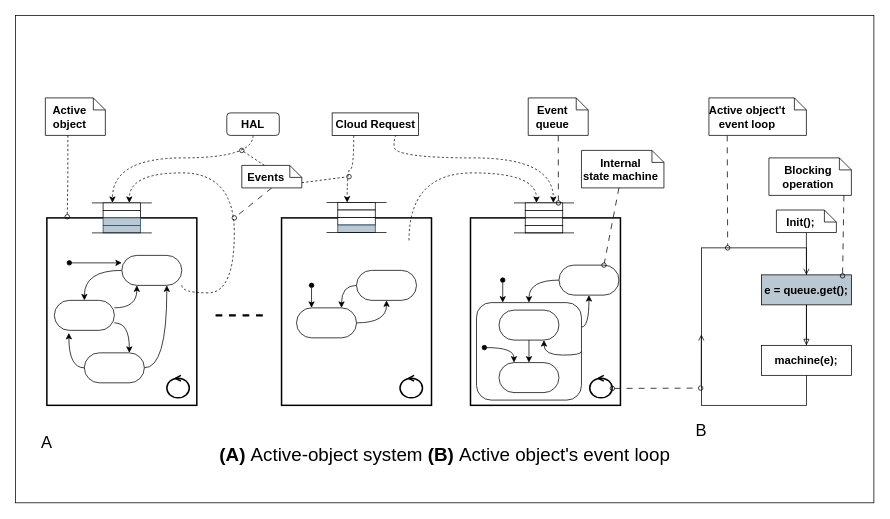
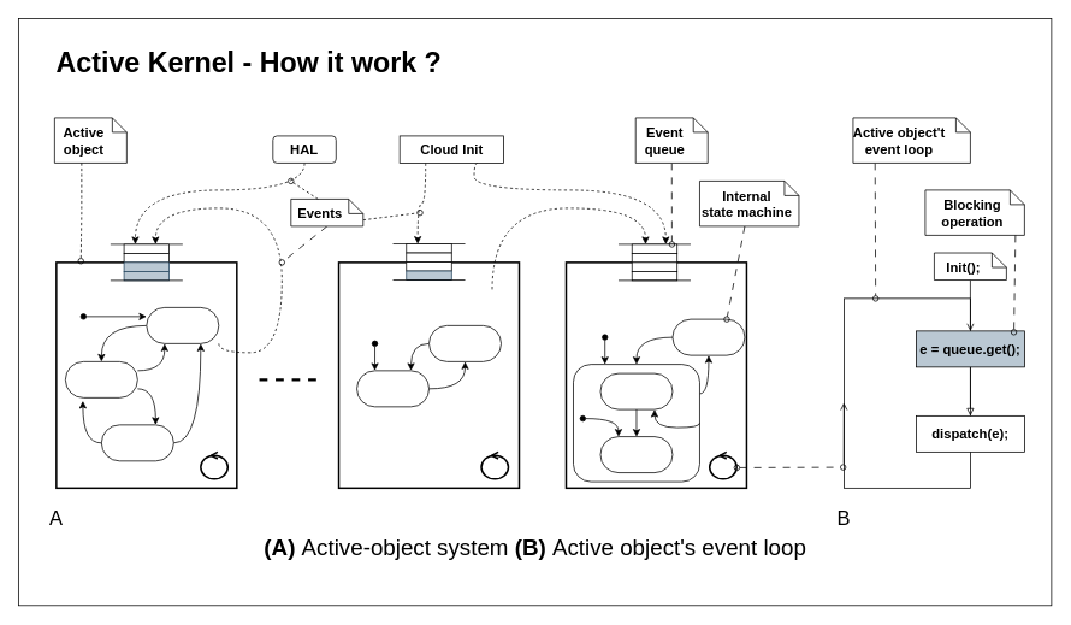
  <mxCell id="0" />
  <mxCell id="1" parent="0" />
  <mxCell id="2" value="" style="rounded=0;whiteSpace=wrap;html=1;" vertex="1" parent="1"><mxGeometry x="20" y="20" width="1145" height="650" as="geometry" /></mxCell>
  <mxCell id="3" value="" style="rounded=0;whiteSpace=wrap;html=1;strokeWidth=2;" vertex="1" parent="1"><mxGeometry x="627" y="290" width="200" height="250" as="geometry" /></mxCell>
  <mxCell id="4" value="" style="rounded=0;whiteSpace=wrap;html=1;strokeWidth=2;" vertex="1" parent="1"><mxGeometry x="375" y="290" width="200" height="250" as="geometry" /></mxCell>
  <mxCell id="5" value="" style="rounded=0;whiteSpace=wrap;html=1;strokeWidth=2;" vertex="1" parent="1"><mxGeometry x="62" y="290" width="200" height="250" as="geometry" /></mxCell>
  <mxCell id="6" style="edgeStyle=orthogonalEdgeStyle;rounded=0;orthogonalLoop=1;jettySize=auto;html=1;exitX=0;exitY=0.5;exitDx=0;exitDy=0;entryX=0.5;entryY=0;entryDx=0;entryDy=0;curved=1;" edge="1" parent="1" source="7" target="11"><mxGeometry relative="1" as="geometry" /></mxCell>
  <mxCell id="7" value="" style="rounded=1;whiteSpace=wrap;html=1;arcSize=50;" vertex="1" parent="1"><mxGeometry x="162" y="340" width="80" height="40" as="geometry" /></mxCell>
  <mxCell id="8" value="" style="endArrow=classic;html=1;rounded=0;entryX=0;entryY=0.25;entryDx=0;entryDy=0;startArrow=oval;startFill=1;" edge="1" parent="1" target="7"><mxGeometry width="50" height="50" relative="1" as="geometry"><mxPoint x="92" y="350" as="sourcePoint" /><mxPoint x="502" y="350" as="targetPoint" /></mxGeometry></mxCell>
  <mxCell id="9" value="" style="edgeStyle=orthogonalEdgeStyle;rounded=0;orthogonalLoop=1;jettySize=auto;html=1;exitX=1;exitY=0.25;exitDx=0;exitDy=0;curved=1;entryX=0.25;entryY=1;entryDx=0;entryDy=0;" edge="1" parent="1" source="11" target="7"><mxGeometry relative="1" as="geometry" /></mxCell>
  <mxCell id="10" style="edgeStyle=orthogonalEdgeStyle;rounded=0;orthogonalLoop=1;jettySize=auto;html=1;exitX=1;exitY=0.75;exitDx=0;exitDy=0;entryX=0.75;entryY=0;entryDx=0;entryDy=0;curved=1;" edge="1" parent="1" source="11" target="13"><mxGeometry relative="1" as="geometry" /></mxCell>
  <mxCell id="11" value="" style="rounded=1;whiteSpace=wrap;html=1;arcSize=50;" vertex="1" parent="1"><mxGeometry x="72" y="400" width="80" height="40" as="geometry" /></mxCell>
  <mxCell id="12" style="edgeStyle=orthogonalEdgeStyle;rounded=0;orthogonalLoop=1;jettySize=auto;html=1;exitX=1;exitY=0.5;exitDx=0;exitDy=0;entryX=0.75;entryY=1;entryDx=0;entryDy=0;curved=1;" edge="1" parent="1" source="13" target="7"><mxGeometry relative="1" as="geometry" /></mxCell>
  <mxCell id="13" value="" style="rounded=1;whiteSpace=wrap;html=1;arcSize=50;" vertex="1" parent="1"><mxGeometry x="112" y="470" width="80" height="40" as="geometry" /></mxCell>
  <mxCell id="14" style="edgeStyle=orthogonalEdgeStyle;rounded=0;orthogonalLoop=1;jettySize=auto;html=1;exitX=0;exitY=0.5;exitDx=0;exitDy=0;entryX=0.242;entryY=1.086;entryDx=0;entryDy=0;entryPerimeter=0;curved=1;" edge="1" parent="1" source="13" target="11"><mxGeometry relative="1" as="geometry" /></mxCell>
  <mxCell id="15" style="edgeStyle=orthogonalEdgeStyle;rounded=0;orthogonalLoop=1;jettySize=auto;html=1;exitX=0.25;exitY=0;exitDx=0;exitDy=0;startArrow=classic;startFill=1;endArrow=oval;endFill=1;" edge="1" parent="1" source="17"><mxGeometry relative="1" as="geometry"><mxPoint x="415" y="380" as="targetPoint" /></mxGeometry></mxCell>
  <mxCell id="16" style="edgeStyle=orthogonalEdgeStyle;rounded=0;orthogonalLoop=1;jettySize=auto;html=1;exitX=1;exitY=0.5;exitDx=0;exitDy=0;entryX=0.5;entryY=1;entryDx=0;entryDy=0;curved=1;" edge="1" parent="1" source="17" target="19"><mxGeometry relative="1" as="geometry" /></mxCell>
  <mxCell id="17" value="" style="rounded=1;whiteSpace=wrap;html=1;arcSize=50;" vertex="1" parent="1"><mxGeometry x="395" y="410" width="80" height="40" as="geometry" /></mxCell>
  <mxCell id="18" style="edgeStyle=orthogonalEdgeStyle;rounded=0;orthogonalLoop=1;jettySize=auto;html=1;exitX=0;exitY=0.5;exitDx=0;exitDy=0;entryX=0.75;entryY=0;entryDx=0;entryDy=0;curved=1;" edge="1" parent="1" source="19" target="17"><mxGeometry relative="1" as="geometry" /></mxCell>
  <mxCell id="19" value="" style="rounded=1;whiteSpace=wrap;html=1;arcSize=50;" vertex="1" parent="1"><mxGeometry x="475" y="360" width="80" height="40" as="geometry" /></mxCell>
  <mxCell id="20" style="edgeStyle=orthogonalEdgeStyle;rounded=0;orthogonalLoop=1;jettySize=auto;html=1;exitX=0.25;exitY=0;exitDx=0;exitDy=0;startArrow=classic;startFill=1;endArrow=oval;endFill=1;" edge="1" parent="1" source="22"><mxGeometry relative="1" as="geometry"><mxPoint x="670" y="373" as="targetPoint" /></mxGeometry></mxCell>
  <mxCell id="21" style="edgeStyle=orthogonalEdgeStyle;rounded=0;orthogonalLoop=1;jettySize=auto;html=1;exitX=1;exitY=0.25;exitDx=0;exitDy=0;entryX=0.5;entryY=1;entryDx=0;entryDy=0;curved=1;" edge="1" parent="1" source="22" target="29"><mxGeometry relative="1" as="geometry"><Array as="points"><mxPoint x="785" y="436" /></Array></mxGeometry></mxCell>
  <mxCell id="22" value="" style="rounded=1;whiteSpace=wrap;html=1;" vertex="1" parent="1"><mxGeometry x="635" y="403" width="140" height="130" as="geometry" /></mxCell>
  <mxCell id="23" value="" style="rounded=1;whiteSpace=wrap;html=1;arcSize=50;" vertex="1" parent="1"><mxGeometry x="665" y="413" width="80" height="40" as="geometry" /></mxCell>
  <mxCell id="24" style="edgeStyle=orthogonalEdgeStyle;rounded=0;orthogonalLoop=1;jettySize=auto;html=1;exitX=0.25;exitY=0;exitDx=0;exitDy=0;startArrow=classic;startFill=1;endArrow=oval;endFill=1;curved=1;" edge="1" parent="1" source="25"><mxGeometry relative="1" as="geometry"><mxPoint x="645" y="463" as="targetPoint" /></mxGeometry></mxCell>
  <mxCell id="25" value="" style="rounded=1;whiteSpace=wrap;html=1;arcSize=50;" vertex="1" parent="1"><mxGeometry x="665" y="483" width="80" height="40" as="geometry" /></mxCell>
  <mxCell id="26" style="edgeStyle=orthogonalEdgeStyle;rounded=0;orthogonalLoop=1;jettySize=auto;html=1;exitX=0.5;exitY=1;exitDx=0;exitDy=0;" edge="1" parent="1" source="23"><mxGeometry relative="1" as="geometry"><mxPoint x="705" y="483" as="targetPoint" /></mxGeometry></mxCell>
  <mxCell id="27" style="edgeStyle=orthogonalEdgeStyle;rounded=0;orthogonalLoop=1;jettySize=auto;html=1;exitX=1;exitY=0.5;exitDx=0;exitDy=0;entryX=0.75;entryY=1;entryDx=0;entryDy=0;curved=1;" edge="1" parent="1" source="22" target="23"><mxGeometry relative="1" as="geometry"><Array as="points"><mxPoint x="775" y="473" /><mxPoint x="725" y="473" /></Array></mxGeometry></mxCell>
  <mxCell id="28" style="edgeStyle=orthogonalEdgeStyle;rounded=0;orthogonalLoop=1;jettySize=auto;html=1;exitX=0;exitY=0.5;exitDx=0;exitDy=0;entryX=0.5;entryY=0;entryDx=0;entryDy=0;curved=1;" edge="1" parent="1" source="29" target="22"><mxGeometry relative="1" as="geometry" /></mxCell>
  <mxCell id="29" value="" style="rounded=1;whiteSpace=wrap;html=1;arcSize=50;" vertex="1" parent="1"><mxGeometry x="745" y="353" width="80" height="40" as="geometry" /></mxCell>
  <mxCell id="30" value="" style="ellipse;shape=umlControl;whiteSpace=wrap;html=1;strokeWidth=2;" vertex="1" parent="1"><mxGeometry x="222" y="500" width="30" height="30" as="geometry" /></mxCell>
  <mxCell id="31" value="" style="ellipse;shape=umlControl;whiteSpace=wrap;html=1;strokeWidth=2;" vertex="1" parent="1"><mxGeometry x="533" y="500" width="30" height="30" as="geometry" /></mxCell>
  <mxCell id="32" value="" style="ellipse;shape=umlControl;whiteSpace=wrap;html=1;strokeWidth=2;" vertex="1" parent="1"><mxGeometry x="786" y="500" width="30" height="30" as="geometry" /></mxCell>
  <mxCell id="33" value="" style="endArrow=none;dashed=1;html=1;strokeWidth=3;rounded=0;" edge="1" parent="1"><mxGeometry width="50" height="50" relative="1" as="geometry"><mxPoint x="287" y="420" as="sourcePoint" /><mxPoint x="357" y="420" as="targetPoint" /></mxGeometry></mxCell>
  <mxCell id="34" value="" style="endArrow=none;html=1;rounded=0;" edge="1" parent="1"><mxGeometry width="50" height="50" relative="1" as="geometry"><mxPoint x="122" y="270" as="sourcePoint" /><mxPoint x="202" y="270" as="targetPoint" /></mxGeometry></mxCell>
  <mxCell id="35" value="" style="rounded=0;whiteSpace=wrap;html=1;" vertex="1" parent="1"><mxGeometry x="137" y="270" width="50" height="10" as="geometry" /></mxCell>
  <mxCell id="36" value="" style="rounded=0;whiteSpace=wrap;html=1;" vertex="1" parent="1"><mxGeometry x="137" y="280" width="50" height="10" as="geometry" /></mxCell>
  <mxCell id="37" value="" style="rounded=0;whiteSpace=wrap;html=1;fillColor=#bac8d3;strokeColor=#23445d;" vertex="1" parent="1"><mxGeometry x="137" y="290" width="50" height="10" as="geometry" /></mxCell>
  <mxCell id="38" value="" style="rounded=0;whiteSpace=wrap;html=1;fillColor=#bac8d3;strokeColor=#23445d;" vertex="1" parent="1"><mxGeometry x="137" y="300" width="50" height="10" as="geometry" /></mxCell>
  <mxCell id="39" value="" style="endArrow=none;html=1;rounded=0;" edge="1" parent="1"><mxGeometry width="50" height="50" relative="1" as="geometry"><mxPoint x="122" y="310" as="sourcePoint" /><mxPoint x="202" y="310" as="targetPoint" /></mxGeometry></mxCell>
  <mxCell id="40" value="" style="endArrow=none;html=1;rounded=0;" edge="1" parent="1"><mxGeometry width="50" height="50" relative="1" as="geometry"><mxPoint x="435" y="269.52" as="sourcePoint" /><mxPoint x="515" y="269.52" as="targetPoint" /></mxGeometry></mxCell>
  <mxCell id="41" value="" style="rounded=0;whiteSpace=wrap;html=1;" vertex="1" parent="1"><mxGeometry x="450" y="269.52" width="50" height="10" as="geometry" /></mxCell>
  <mxCell id="42" value="" style="rounded=0;whiteSpace=wrap;html=1;" vertex="1" parent="1"><mxGeometry x="450" y="279.52" width="50" height="10" as="geometry" /></mxCell>
  <mxCell id="43" value="" style="rounded=0;whiteSpace=wrap;html=1;" vertex="1" parent="1"><mxGeometry x="450" y="289.52" width="50" height="10" as="geometry" /></mxCell>
  <mxCell id="44" value="" style="rounded=0;whiteSpace=wrap;html=1;fillColor=#bac8d3;strokeColor=#23445d;" vertex="1" parent="1"><mxGeometry x="450" y="299.52" width="50" height="10" as="geometry" /></mxCell>
  <mxCell id="45" value="" style="endArrow=none;html=1;rounded=0;" edge="1" parent="1"><mxGeometry width="50" height="50" relative="1" as="geometry"><mxPoint x="435" y="309.52" as="sourcePoint" /><mxPoint x="515" y="309.52" as="targetPoint" /></mxGeometry></mxCell>
  <mxCell id="46" value="" style="endArrow=none;html=1;rounded=0;" edge="1" parent="1"><mxGeometry width="50" height="50" relative="1" as="geometry"><mxPoint x="685" y="270" as="sourcePoint" /><mxPoint x="765" y="270" as="targetPoint" /></mxGeometry></mxCell>
  <mxCell id="47" value="" style="rounded=0;whiteSpace=wrap;html=1;" vertex="1" parent="1"><mxGeometry x="700" y="270" width="50" height="10" as="geometry" /></mxCell>
  <mxCell id="48" value="" style="rounded=0;whiteSpace=wrap;html=1;" vertex="1" parent="1"><mxGeometry x="700" y="280" width="50" height="10" as="geometry" /></mxCell>
  <mxCell id="49" value="" style="rounded=0;whiteSpace=wrap;html=1;" vertex="1" parent="1"><mxGeometry x="700" y="290" width="50" height="10" as="geometry" /></mxCell>
  <mxCell id="50" value="" style="rounded=0;whiteSpace=wrap;html=1;" vertex="1" parent="1"><mxGeometry x="700" y="300" width="50" height="10" as="geometry" /></mxCell>
  <mxCell id="51" value="" style="endArrow=none;html=1;rounded=0;" edge="1" parent="1"><mxGeometry width="50" height="50" relative="1" as="geometry"><mxPoint x="685" y="310" as="sourcePoint" /><mxPoint x="765" y="310" as="targetPoint" /></mxGeometry></mxCell>
  <mxCell id="52" value="" style="curved=1;endArrow=classic;html=1;rounded=0;exitX=1;exitY=1;exitDx=0;exitDy=0;edgeStyle=orthogonalEdgeStyle;dashed=1;" edge="1" parent="1" source="7"><mxGeometry width="50" height="50" relative="1" as="geometry"><mxPoint x="292" y="420" as="sourcePoint" /><mxPoint x="172" y="270" as="targetPoint" /><Array as="points"><mxPoint x="242" y="390" /><mxPoint x="312" y="390" /><mxPoint x="312" y="230" /><mxPoint x="172" y="230" /></Array></mxGeometry></mxCell>
  <mxCell id="53" style="edgeStyle=orthogonalEdgeStyle;rounded=0;orthogonalLoop=1;jettySize=auto;html=1;exitX=0.5;exitY=1;exitDx=0;exitDy=0;entryX=0.25;entryY=0;entryDx=0;entryDy=0;curved=1;dashed=1;" edge="1" parent="1" source="54" target="35"><mxGeometry relative="1" as="geometry"><Array as="points"><mxPoint x="337" y="210" /><mxPoint x="150" y="210" /></Array></mxGeometry></mxCell>
  <mxCell id="54" value="&lt;font style=&quot;font-size: 15px;&quot;&gt;&lt;b&gt;HAL&lt;/b&gt;&lt;/font&gt;" style="whiteSpace=wrap;html=1;rounded=1;" vertex="1" parent="1"><mxGeometry x="302" y="150" width="70" height="30" as="geometry" /></mxCell>
  <mxCell id="55" style="rounded=0;orthogonalLoop=1;jettySize=auto;html=1;exitX=0.5;exitY=1;exitDx=0;exitDy=0;exitPerimeter=0;endArrow=oval;endFill=0;dashed=1;dashPattern=8 8;" edge="1" parent="1" source="57"><mxGeometry relative="1" as="geometry"><mxPoint x="312" y="290" as="targetPoint" /></mxGeometry></mxCell>
  <mxCell id="56" style="rounded=0;orthogonalLoop=1;jettySize=auto;html=1;exitX=0;exitY=0;exitDx=80;exitDy=23;exitPerimeter=0;endArrow=oval;endFill=0;dashed=1;" edge="1" parent="1" source="57"><mxGeometry relative="1" as="geometry"><mxPoint x="465" y="235" as="targetPoint" /></mxGeometry></mxCell>
  <mxCell id="57" value="" style="shape=note2;boundedLbl=1;whiteSpace=wrap;html=1;size=16;verticalAlign=top;align=center;" vertex="1" parent="1"><mxGeometry x="322" y="220" width="80" height="30" as="geometry" /></mxCell>
  <mxCell id="58" value="Events" style="resizeWidth=1;part=1;strokeColor=none;fillColor=none;align=center;spacingLeft=5;verticalAlign=middle;fontSize=15;fontStyle=1" vertex="1" parent="57"><mxGeometry width="60" height="30" relative="1" as="geometry" /></mxCell>
  <mxCell id="59" style="rounded=0;orthogonalLoop=1;jettySize=auto;html=1;exitX=0.5;exitY=0;exitDx=0;exitDy=0;dashed=1;endArrow=oval;endFill=0;" edge="1" parent="1" source="58"><mxGeometry relative="1" as="geometry"><mxPoint x="322" y="200" as="targetPoint" /></mxGeometry></mxCell>
  <mxCell id="60" style="edgeStyle=orthogonalEdgeStyle;rounded=0;orthogonalLoop=1;jettySize=auto;html=1;exitX=0.25;exitY=1;exitDx=0;exitDy=0;entryX=0.25;entryY=0;entryDx=0;entryDy=0;curved=1;dashed=1;" edge="1" parent="1" source="62" target="41"><mxGeometry relative="1" as="geometry"><mxPoint x="447.463" y="230.926" as="targetPoint" /></mxGeometry></mxCell>
  <mxCell id="61" style="edgeStyle=orthogonalEdgeStyle;rounded=0;orthogonalLoop=1;jettySize=auto;html=1;exitX=0.75;exitY=1;exitDx=0;exitDy=0;entryX=0.75;entryY=0;entryDx=0;entryDy=0;curved=1;dashed=1;" edge="1" parent="1" source="62" target="47"><mxGeometry relative="1" as="geometry"><mxPoint x="735" y="270" as="targetPoint" /><Array as="points"><mxPoint x="525" y="180" /><mxPoint x="525" y="210" /><mxPoint x="738" y="210" /></Array></mxGeometry></mxCell>
- <mxCell id="62" value="&lt;font style=&quot;font-size: 15px;&quot;&gt;&lt;b&gt;Cloud Request&lt;/b&gt;&lt;/font&gt;" style="rounded=0;whiteSpace=wrap;html=1;" vertex="1" parent="1"><mxGeometry x="442.5" y="150" width="115" height="30" as="geometry" /></mxCell>
+ <mxCell id="62" value="&lt;font style=&quot;font-size: 15px;&quot;&gt;&lt;b&gt;Cloud Init&lt;/b&gt;&lt;/font&gt;" style="rounded=0;whiteSpace=wrap;html=1;" vertex="1" parent="1"><mxGeometry x="442.5" y="150" width="115" height="30" as="geometry" /></mxCell>
  <mxCell id="63" value="" style="endArrow=classic;html=1;rounded=0;edgeStyle=orthogonalEdgeStyle;curved=1;dashed=1;" edge="1" parent="1"><mxGeometry width="50" height="50" relative="1" as="geometry"><mxPoint x="545" y="320" as="sourcePoint" /><mxPoint x="715" y="270" as="targetPoint" /><Array as="points"><mxPoint x="545" y="230" /><mxPoint x="715" y="230" /></Array></mxGeometry></mxCell>
  <mxCell id="64" value="" style="shape=note2;boundedLbl=1;whiteSpace=wrap;html=1;size=16;verticalAlign=top;align=center;" vertex="1" parent="1"><mxGeometry x="60" y="130" width="80" height="50" as="geometry" /></mxCell>
  <mxCell id="65" value="Active&#10;object" style="resizeWidth=1;part=1;strokeColor=none;fillColor=none;align=center;spacingLeft=5;verticalAlign=middle;fontSize=15;fontStyle=1" vertex="1" parent="64"><mxGeometry width="60" height="50" relative="1" as="geometry" /></mxCell>
  <mxCell id="66" style="edgeStyle=orthogonalEdgeStyle;rounded=0;orthogonalLoop=1;jettySize=auto;html=1;exitX=0.5;exitY=1;exitDx=0;exitDy=0;entryX=0.136;entryY=-0.006;entryDx=0;entryDy=0;entryPerimeter=0;endArrow=oval;endFill=0;dashed=1;" edge="1" parent="1" source="65" target="5"><mxGeometry relative="1" as="geometry" /></mxCell>
  <mxCell id="67" value="" style="rounded=0;orthogonalLoop=1;jettySize=auto;html=1;endArrow=oval;endFill=0;entryX=0.885;entryY=0.008;entryDx=0;entryDy=0;entryPerimeter=0;dashed=1;dashPattern=8 8;" edge="1" parent="1" source="68" target="47"><mxGeometry relative="1" as="geometry" /></mxCell>
  <mxCell id="68" value="" style="shape=note2;boundedLbl=1;whiteSpace=wrap;html=1;size=16;verticalAlign=top;align=center;" vertex="1" parent="1"><mxGeometry x="704" y="130" width="80" height="50" as="geometry" /></mxCell>
  <mxCell id="69" value="Event&#10;queue" style="resizeWidth=1;part=1;strokeColor=none;fillColor=none;align=center;spacingLeft=5;verticalAlign=middle;fontSize=15;fontStyle=1" vertex="1" parent="68"><mxGeometry width="60" height="50" relative="1" as="geometry" /></mxCell>
  <mxCell id="70" value="" style="shape=note2;boundedLbl=1;whiteSpace=wrap;html=1;size=16;verticalAlign=top;align=center;" vertex="1" parent="1"><mxGeometry x="775" y="200" width="110" height="50" as="geometry" /></mxCell>
  <mxCell id="71" value="Internal&#10;state machine" style="resizeWidth=1;part=1;strokeColor=none;fillColor=none;align=center;spacingLeft=5;verticalAlign=middle;fontSize=15;fontStyle=1" vertex="1" parent="70"><mxGeometry width="100" height="50" relative="1" as="geometry" /></mxCell>
  <mxCell id="72" style="rounded=0;orthogonalLoop=1;jettySize=auto;html=1;exitX=0.5;exitY=1;exitDx=0;exitDy=0;entryX=0.75;entryY=0;entryDx=0;entryDy=0;endArrow=oval;endFill=0;dashed=1;dashPattern=8 8;" edge="1" parent="1" source="71" target="29"><mxGeometry relative="1" as="geometry" /></mxCell>
- <mxCell id="73" value="&lt;font style=&quot;font-size: 22px;&quot;&gt;A&lt;/font&gt;" style="text;html=1;align=center;verticalAlign=middle;whiteSpace=wrap;rounded=0;" vertex="1" parent="1"><mxGeometry x="32" y="575" width="60" height="30" as="geometry" /></mxCell>
+ <mxCell id="73" value="&lt;font style=&quot;font-size: 22px;&quot;&gt;A&lt;/font&gt;" style="text;html=1;align=center;verticalAlign=middle;whiteSpace=wrap;rounded=0;" vertex="1" parent="1"><mxGeometry x="32" y="560" width="60" height="30" as="geometry" /></mxCell>
  <mxCell id="74" value="" style="rounded=0;whiteSpace=wrap;html=1;" vertex="1" parent="1"><mxGeometry x="935" y="330" width="140" height="210" as="geometry" /></mxCell>
  <mxCell id="75" value="" style="edgeStyle=orthogonalEdgeStyle;rounded=0;orthogonalLoop=1;jettySize=auto;html=1;endArrow=block;endFill=0;" edge="1" parent="1" source="76" target="77"><mxGeometry relative="1" as="geometry" /></mxCell>
  <mxCell id="76" value="&lt;font style=&quot;font-size: 15px;&quot;&gt;&lt;b&gt;e = queue.get();&lt;/b&gt;&lt;/font&gt;" style="rounded=0;whiteSpace=wrap;html=1;fillColor=#bac8d3;" vertex="1" parent="1"><mxGeometry x="1015" y="366" width="120" height="40" as="geometry" /></mxCell>
- <mxCell id="77" value="&lt;font style=&quot;font-size: 15px;&quot;&gt;&lt;b&gt;machine(e);&lt;/b&gt;&lt;/font&gt;" style="rounded=0;whiteSpace=wrap;html=1;" vertex="1" parent="1"><mxGeometry x="1015" y="460" width="120" height="40" as="geometry" /></mxCell>
+ <mxCell id="77" value="&lt;font style=&quot;font-size: 15px;&quot;&gt;&lt;b&gt;dispatch(e);&lt;/b&gt;&lt;/font&gt;" style="rounded=0;whiteSpace=wrap;html=1;" vertex="1" parent="1"><mxGeometry x="1015" y="460" width="120" height="40" as="geometry" /></mxCell>
  <mxCell id="78" value="" style="endArrow=oval;html=1;rounded=0;exitX=1.007;exitY=0.582;exitDx=0;exitDy=0;exitPerimeter=0;startArrow=oval;startFill=0;endFill=0;dashed=1;dashPattern=8 8;" edge="1" parent="1" source="32"><mxGeometry width="50" height="50" relative="1" as="geometry"><mxPoint x="855" y="560" as="sourcePoint" /><mxPoint x="934" y="517" as="targetPoint" /></mxGeometry></mxCell>
  <mxCell id="79" value="" style="endArrow=open;html=1;rounded=0;exitX=-0.002;exitY=0.87;exitDx=0;exitDy=0;exitPerimeter=0;entryX=-0.001;entryY=0.55;entryDx=0;entryDy=0;entryPerimeter=0;endFill=0;" edge="1" parent="1" source="74" target="74"><mxGeometry width="50" height="50" relative="1" as="geometry"><mxPoint x="905" y="470" as="sourcePoint" /><mxPoint x="955" y="420" as="targetPoint" /></mxGeometry></mxCell>
  <mxCell id="80" value="" style="rounded=0;orthogonalLoop=1;jettySize=auto;html=1;exitX=0.25;exitY=1;exitDx=0;exitDy=0;endArrow=oval;endFill=0;dashed=1;dashPattern=8 8;entryX=0.25;entryY=0;entryDx=0;entryDy=0;" edge="1" parent="1" source="82" target="74"><mxGeometry relative="1" as="geometry"><mxPoint x="969" y="290" as="targetPoint" /></mxGeometry></mxCell>
  <mxCell id="81" value="" style="shape=note2;boundedLbl=1;whiteSpace=wrap;html=1;size=16;verticalAlign=top;align=center;" vertex="1" parent="1"><mxGeometry x="945" y="130" width="130" height="50" as="geometry" /></mxCell>
  <mxCell id="82" value="Active object't&#10;event loop" style="resizeWidth=1;part=1;strokeColor=none;fillColor=none;align=center;spacingLeft=5;verticalAlign=middle;fontSize=15;fontStyle=1" vertex="1" parent="81"><mxGeometry width="97.5" height="50" relative="1" as="geometry" /></mxCell>
  <mxCell id="83" value="" style="shape=note2;boundedLbl=1;whiteSpace=wrap;html=1;size=16;verticalAlign=top;align=center;" vertex="1" parent="1"><mxGeometry x="1025" y="210" width="110" height="50" as="geometry" /></mxCell>
  <mxCell id="84" value="Blocking&#10;operation" style="resizeWidth=1;part=1;strokeColor=none;fillColor=none;align=center;spacingLeft=5;verticalAlign=middle;fontSize=15;fontStyle=1" vertex="1" parent="83"><mxGeometry width="100" height="50" relative="1" as="geometry" /></mxCell>
  <mxCell id="85" value="" style="edgeStyle=orthogonalEdgeStyle;rounded=0;orthogonalLoop=1;jettySize=auto;html=1;endArrow=open;endFill=0;" edge="1" parent="1" source="86" target="76"><mxGeometry relative="1" as="geometry" /></mxCell>
  <mxCell id="86" value="" style="shape=note2;boundedLbl=1;whiteSpace=wrap;html=1;size=16;verticalAlign=top;align=center;" vertex="1" parent="1"><mxGeometry x="1035" y="279.52" width="80" height="30" as="geometry" /></mxCell>
  <mxCell id="87" value="Init();" style="resizeWidth=1;part=1;strokeColor=none;fillColor=none;align=center;spacingLeft=5;verticalAlign=middle;fontSize=15;fontStyle=1" vertex="1" parent="86"><mxGeometry width="60" height="30" relative="1" as="geometry" /></mxCell>
  <mxCell id="88" value="" style="endArrow=oval;html=1;rounded=0;entryX=0.902;entryY=0.032;entryDx=0;entryDy=0;endFill=0;dashed=1;dashPattern=8 8;entryPerimeter=0;" edge="1" parent="1" target="76"><mxGeometry width="50" height="50" relative="1" as="geometry"><mxPoint x="1125" y="260" as="sourcePoint" /><mxPoint x="1124" y="350" as="targetPoint" /></mxGeometry></mxCell>
  <mxCell id="89" value="&lt;span style=&quot;font-size: 22px;&quot;&gt;B&lt;/span&gt;" style="text;html=1;align=center;verticalAlign=middle;whiteSpace=wrap;rounded=0;" vertex="1" parent="1"><mxGeometry x="905" y="560" width="60" height="30" as="geometry" /></mxCell>
  <mxCell id="90" value="&lt;font style=&quot;font-size: 25px;&quot;&gt;&lt;b&gt;(A) &lt;/b&gt;Active-object system&lt;b&gt;&amp;nbsp;(B) &lt;/b&gt;Active object's event loop&lt;/font&gt;" style="text;html=1;align=center;verticalAlign=middle;whiteSpace=wrap;rounded=0;" vertex="1" parent="1"><mxGeometry x="207.5" y="590" width="770" height="30" as="geometry" /></mxCell>
+ <mxCell id="91" value="&lt;span&gt;&lt;b&gt;Active Kernel - How it work ?&lt;/b&gt;&lt;/span&gt;" style="text;html=1;align=left;verticalAlign=middle;whiteSpace=wrap;rounded=0;fontSize=31;" vertex="1" parent="1"><mxGeometry x="60" y="54" width="615" height="30" as="geometry" /></mxCell>
